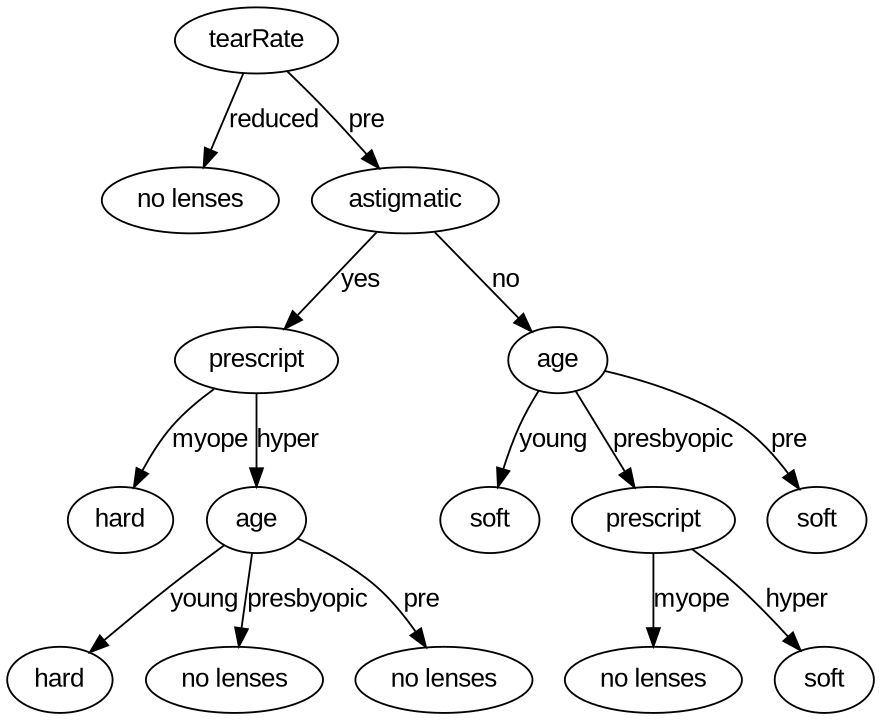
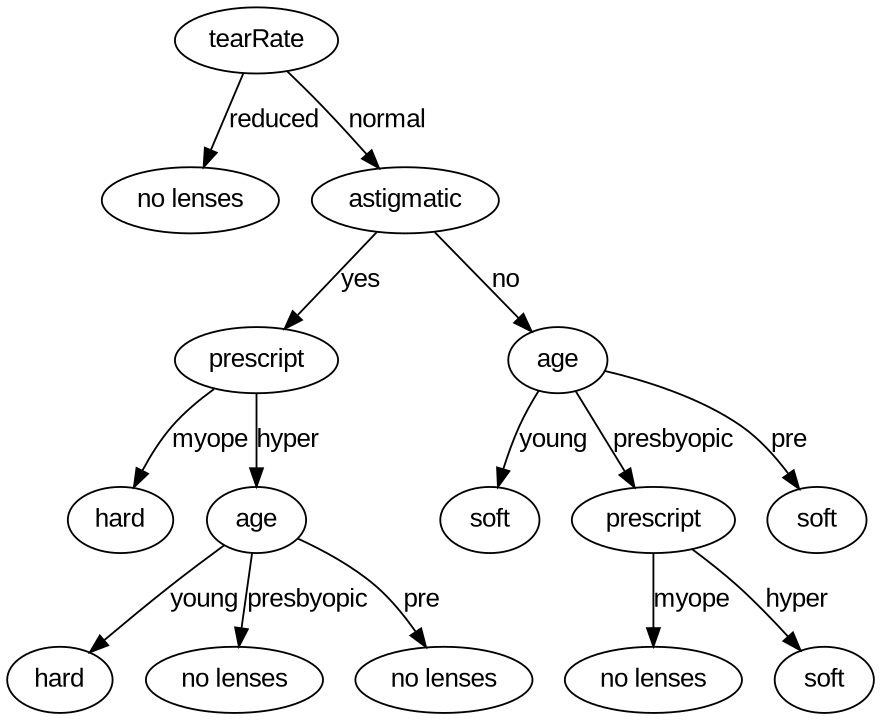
  digraph {
    fontname="Liberation Sans"
    node [fontname="Liberation Sans"]
    edge [fontname="Liberation Sans"]
    n1 [label=tearRate]
    n2 [label="no lenses"]
    n3 [label=astigmatic]
    n4 [label=prescript]
    n5 [label=age]
    n6 [label=hard]
    n7 [label=age]
    n8 [label=hard]
    n9 [label="no lenses"]
    n10 [label="no lenses"]
    n11 [label=soft]
    n12 [label=prescript]
    n13 [label=soft]
    n14 [label="no lenses"]
    n15 [label=soft]
    n1 -> n2 [label=reduced]
-   n1 -> n3 [label=pre]
+   n1 -> n3 [label=normal]
    n3 -> n4 [label=yes]
    n3 -> n5 [label=no]
    n4 -> n6 [label=myope]
    n4 -> n7 [label=hyper]
    n5 -> n11 [label=young]
    n5 -> n12 [label=presbyopic]
    n5 -> n13 [label=pre]
    n7 -> n8 [label=young]
    n7 -> n9 [label=presbyopic]
    n7 -> n10 [label=pre]
    n12 -> n14 [label=myope]
    n12 -> n15 [label=hyper]
  }
